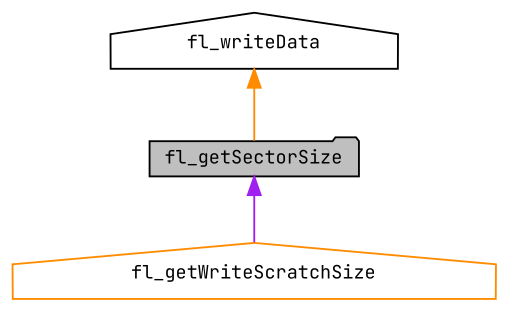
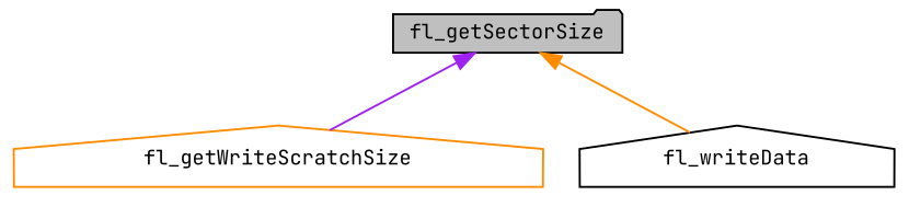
  digraph {
    fontname="JetBrains Mono"
    rankdir=TB
    node [color=black fillcolor=white fontname="JetBrains Mono" fontsize=10 shape=house style=filled]
    edge [dir=back fontname="JetBrains Mono" fontsize=10 labelfontname=Helvetica labelfontsize=10 style=solid]
    n1 [fillcolor=grey75 fontcolor=black height=0.2 label=fl_getSectorSize shape=folder width=0.4]
    n2 [color=darkorange height=0.2 label=fl_getWriteScratchSize width=0.4]
    n3 [height=0.2 label=fl_writeData width=0.4]
    n1 -> n2 [color=purple]
-   n3 -> n1 [color=darkorange]
+   n1 -> n3 [color=darkorange]
  }
